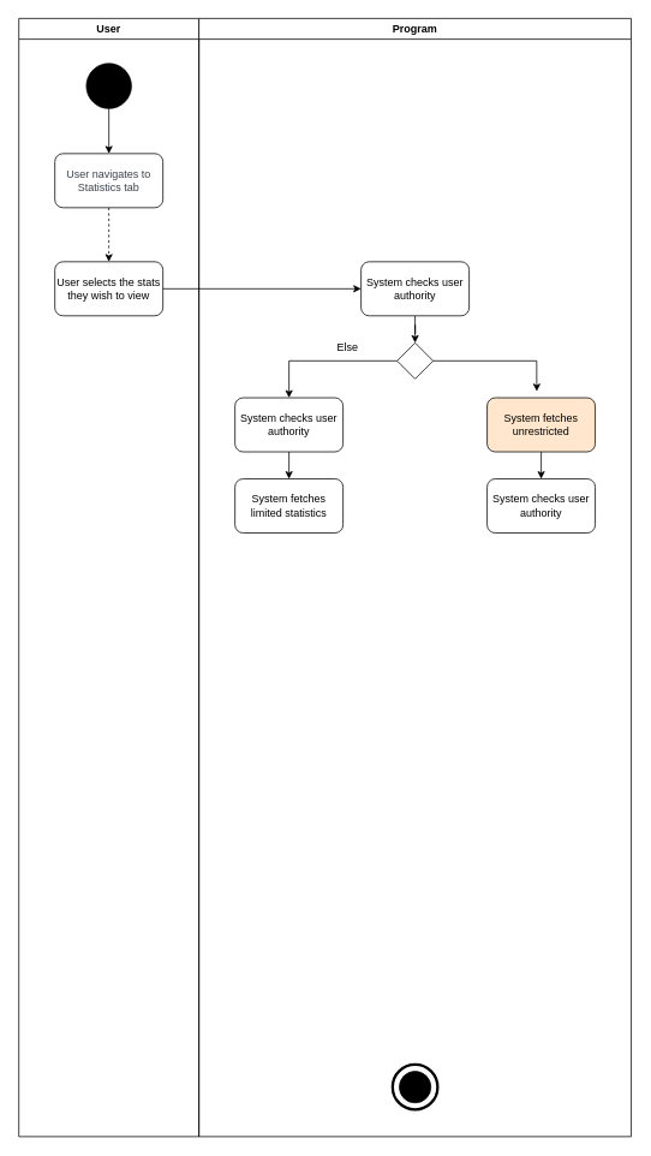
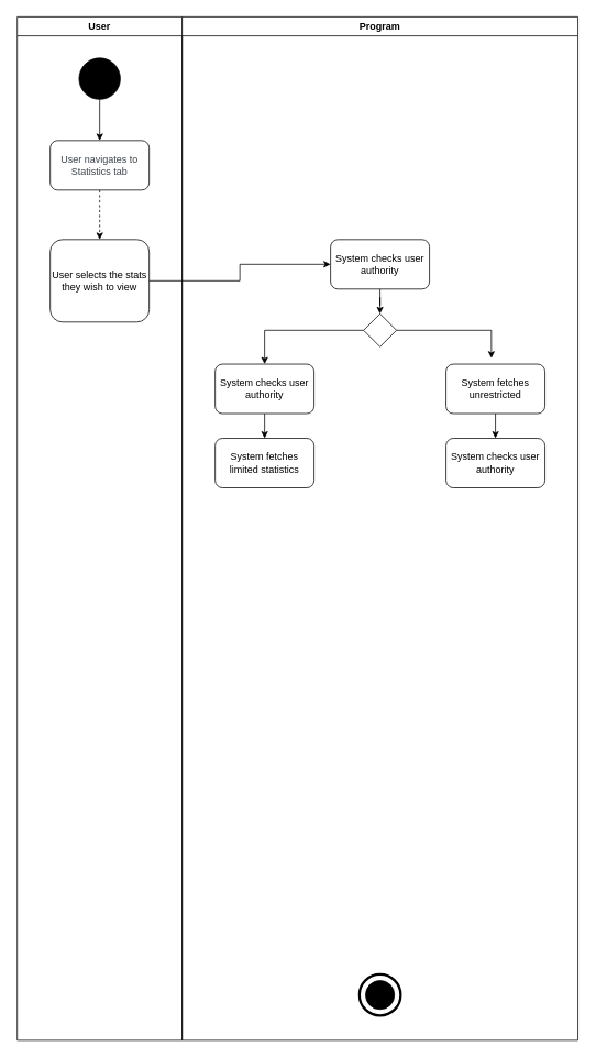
  <mxCell id="0" />
  <mxCell id="1" parent="0" />
  <mxCell id="2" value="User" style="swimlane;whiteSpace=wrap;html=1;" vertex="1" parent="1"><mxGeometry x="20" y="20" width="200" height="1241" as="geometry" /></mxCell>
  <mxCell id="3" value="" style="edgeStyle=orthogonalEdgeStyle;rounded=0;orthogonalLoop=1;jettySize=auto;html=1;dashed=1;" edge="1" parent="2" source="4" target="7"><mxGeometry relative="1" as="geometry" /></mxCell>
  <mxCell id="4" value="&lt;span data-lucid-content=&quot;{&amp;quot;t&amp;quot;:&amp;quot;User navigates to the sign up page&amp;quot;,&amp;quot;m&amp;quot;:[{&amp;quot;s&amp;quot;:0,&amp;quot;n&amp;quot;:&amp;quot;s&amp;quot;,&amp;quot;v&amp;quot;:22.222,&amp;quot;e&amp;quot;:34},{&amp;quot;s&amp;quot;:0,&amp;quot;n&amp;quot;:&amp;quot;fsp&amp;quot;,&amp;quot;v&amp;quot;:&amp;quot;ss_presetShapeStyle1_textStyle&amp;quot;,&amp;quot;e&amp;quot;:34},{&amp;quot;s&amp;quot;:0,&amp;quot;n&amp;quot;:&amp;quot;fsp2&amp;quot;,&amp;quot;v&amp;quot;:&amp;quot;ss_presetShapeStyle1_textStyle&amp;quot;,&amp;quot;e&amp;quot;:34}]}&quot; data-lucid-type=&quot;application/vnd.lucid.text&quot;&gt;&lt;span style=&quot;color: rgb(58, 65, 74);&quot;&gt;&lt;font style=&quot;font-size: 12px;&quot;&gt;User navigates to Statistics tab&lt;/font&gt;&lt;/span&gt;&lt;/span&gt;" style="rounded=1;whiteSpace=wrap;html=1;" vertex="1" parent="2"><mxGeometry x="40" y="150" width="120" height="60" as="geometry" /></mxCell>
  <mxCell id="5" value="" style="edgeStyle=orthogonalEdgeStyle;rounded=0;orthogonalLoop=1;jettySize=auto;html=1;" edge="1" parent="2" source="6" target="4"><mxGeometry relative="1" as="geometry" /></mxCell>
  <mxCell id="6" value="" style="ellipse;whiteSpace=wrap;html=1;aspect=fixed;fillColor=#000000;" vertex="1" parent="2"><mxGeometry x="75" y="50" width="50" height="50" as="geometry" /></mxCell>
- <mxCell id="7" value="User selects the stats they wish to view" style="rounded=1;whiteSpace=wrap;html=1;" vertex="1" parent="2"><mxGeometry x="40" y="270" width="120" height="60" as="geometry" /></mxCell>
+ <mxCell id="7" value="User selects the stats they wish to view" style="rounded=1;whiteSpace=wrap;html=1;" vertex="1" parent="2"><mxGeometry x="40" y="270" width="120" height="100" as="geometry" /></mxCell>
  <mxCell id="8" value="Program" style="swimlane;whiteSpace=wrap;html=1;" vertex="1" parent="1"><mxGeometry x="220" y="20" width="480" height="1241" as="geometry" /></mxCell>
  <mxCell id="9" value="" style="edgeStyle=orthogonalEdgeStyle;rounded=0;orthogonalLoop=1;jettySize=auto;html=1;entryX=0.5;entryY=0;entryDx=0;entryDy=0;" edge="1" parent="8" source="10" target="12"><mxGeometry relative="1" as="geometry"><mxPoint x="285" y="350" as="targetPoint" /></mxGeometry></mxCell>
  <mxCell id="10" value="System checks user authority" style="rounded=1;whiteSpace=wrap;html=1;" vertex="1" parent="8"><mxGeometry x="180" y="270" width="120" height="60" as="geometry" /></mxCell>
  <mxCell id="11" style="edgeStyle=none;rounded=0;orthogonalLoop=1;jettySize=auto;html=1;exitX=0;exitY=0.5;exitDx=0;exitDy=0;entryX=0.5;entryY=0;entryDx=0;entryDy=0;curved=0;jumpStyle=none;" edge="1" parent="8" source="12" target="14"><mxGeometry relative="1" as="geometry"><Array as="points"><mxPoint x="100" y="380" /></Array></mxGeometry></mxCell>
  <mxCell id="12" value="" style="rhombus;whiteSpace=wrap;html=1;" vertex="1" parent="8"><mxGeometry x="220" y="360" width="40" height="40" as="geometry" /></mxCell>
  <mxCell id="13" style="edgeStyle=none;rounded=0;orthogonalLoop=1;jettySize=auto;html=1;exitX=0.5;exitY=1;exitDx=0;exitDy=0;" edge="1" parent="8" source="14" target="18"><mxGeometry relative="1" as="geometry" /></mxCell>
  <mxCell id="14" value="System checks user authority" style="rounded=1;whiteSpace=wrap;html=1;" vertex="1" parent="8"><mxGeometry x="40" y="421" width="120" height="60" as="geometry" /></mxCell>
  <mxCell id="15" value="" style="group" vertex="1" connectable="0" parent="8"><mxGeometry x="215" y="1161" width="50" height="50" as="geometry" /></mxCell>
  <mxCell id="16" value="" style="ellipse;whiteSpace=wrap;html=1;aspect=fixed;fillColor=none;strokeWidth=3;movable=1;resizable=1;rotatable=1;deletable=1;editable=1;locked=0;connectable=1;" vertex="1" parent="15"><mxGeometry width="50" height="50" as="geometry" /></mxCell>
  <mxCell id="17" value="" style="ellipse;whiteSpace=wrap;html=1;aspect=fixed;fillColor=#000000;movable=1;resizable=1;rotatable=1;deletable=1;editable=1;locked=0;connectable=1;" vertex="1" parent="15"><mxGeometry x="7.5" y="7.5" width="35" height="35" as="geometry" /></mxCell>
  <mxCell id="18" value="System fetches limited statistics" style="rounded=1;whiteSpace=wrap;html=1;" vertex="1" parent="8"><mxGeometry x="40" y="511" width="120" height="60" as="geometry" /></mxCell>
  <mxCell id="19" value="System checks user authority" style="rounded=1;whiteSpace=wrap;html=1;" vertex="1" parent="8"><mxGeometry x="320" y="511" width="120" height="60" as="geometry" /></mxCell>
  <mxCell id="20" style="edgeStyle=none;rounded=0;orthogonalLoop=1;jettySize=auto;html=1;exitX=0.5;exitY=1;exitDx=0;exitDy=0;entryX=0.5;entryY=0;entryDx=0;entryDy=0;" edge="1" parent="8" source="21" target="19"><mxGeometry relative="1" as="geometry" /></mxCell>
- <mxCell id="21" value="System fetches unrestricted" style="rounded=1;whiteSpace=wrap;html=1;fillColor=#ffe6cc;" vertex="1" parent="8"><mxGeometry x="320" y="421" width="120" height="60" as="geometry" /></mxCell>
+ <mxCell id="21" value="System fetches unrestricted" style="rounded=1;whiteSpace=wrap;html=1;" vertex="1" parent="8"><mxGeometry x="320" y="421" width="120" height="60" as="geometry" /></mxCell>
  <mxCell id="22" style="edgeStyle=none;rounded=0;orthogonalLoop=1;jettySize=auto;html=1;exitX=1;exitY=0.5;exitDx=0;exitDy=0;entryX=0.459;entryY=-0.119;entryDx=0;entryDy=0;entryPerimeter=0;" edge="1" parent="8" source="12" target="21"><mxGeometry relative="1" as="geometry"><Array as="points"><mxPoint x="375" y="380" /></Array></mxGeometry></mxCell>
- <mxCell id="23" value="Else" style="text;html=1;align=center;verticalAlign=middle;resizable=0;points=[];autosize=1;strokeColor=none;fillColor=none;" vertex="1" parent="8"><mxGeometry x="140" y="351" width="50" height="30" as="geometry" /></mxCell>
  <mxCell id="24" style="edgeStyle=orthogonalEdgeStyle;rounded=0;orthogonalLoop=1;jettySize=auto;html=1;exitX=1;exitY=0.5;exitDx=0;exitDy=0;" edge="1" parent="1" source="7" target="10"><mxGeometry relative="1" as="geometry" /></mxCell>
